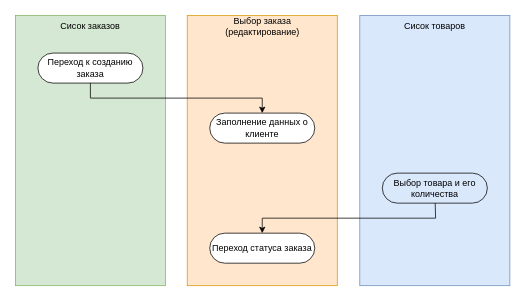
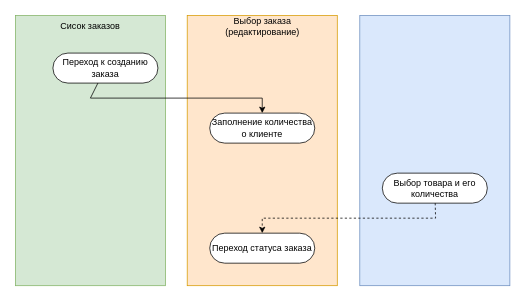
  <mxCell id="0" />
  <mxCell id="1" parent="0" />
  <mxCell id="2" value="" style="whiteSpace=wrap;html=1;fillColor=#ffe6cc;strokeColor=#d79b00;" parent="1" vertex="1"><mxGeometry x="249" y="20" width="200" height="360" as="geometry" /></mxCell>
  <mxCell id="3" value="" style="whiteSpace=wrap;html=1;fillColor=#d5e8d4;strokeColor=#82b366;" parent="1" vertex="1"><mxGeometry x="20" y="20" width="200" height="360" as="geometry" /></mxCell>
  <mxCell id="4" value="Сисок заказов" style="text;html=1;align=center;verticalAlign=middle;whiteSpace=wrap;rounded=0;fontColor=#000000;" parent="1" vertex="1"><mxGeometry x="75" y="20" width="90" height="30" as="geometry" /></mxCell>
  <mxCell id="5" value="Выбор заказа (редактирование)" style="text;html=1;align=center;verticalAlign=middle;whiteSpace=wrap;rounded=0;fontColor=#000000;" parent="1" vertex="1"><mxGeometry x="293.5" y="20" width="111" height="30" as="geometry" /></mxCell>
- <mxCell id="6" value="Переход к созданию заказа" style="rounded=1;whiteSpace=wrap;html=1;arcSize=50;" parent="1" vertex="1"><mxGeometry x="50" y="70" width="140" height="40" as="geometry" /></mxCell>
- <mxCell id="7" value="Заполнение данных о клиенте" style="rounded=1;whiteSpace=wrap;html=1;arcSize=50;" parent="1" vertex="1"><mxGeometry x="279" y="150" width="140" height="40" as="geometry" /></mxCell>
+ <mxCell id="6" value="Переход к созданию заказа" style="rounded=1;whiteSpace=wrap;html=1;arcSize=50;" parent="1" vertex="1"><mxGeometry x="70" y="70" width="140" height="40" as="geometry" /></mxCell>
+ <mxCell id="7" value="Заполнение количества о клиенте" style="rounded=1;whiteSpace=wrap;html=1;arcSize=50;" parent="1" vertex="1"><mxGeometry x="279" y="150" width="140" height="40" as="geometry" /></mxCell>
  <mxCell id="8" value="" style="endArrow=classic;html=1;rounded=0;" parent="1" source="6" target="7" edge="1"><mxGeometry width="50" height="50" relative="1" as="geometry"><mxPoint x="109" y="200" as="sourcePoint" /><mxPoint x="159" y="150" as="targetPoint" /><Array as="points"><mxPoint x="120" y="130" /><mxPoint x="349" y="130" /></Array></mxGeometry></mxCell>
  <mxCell id="9" value="" style="whiteSpace=wrap;html=1;fillColor=#dae8fc;strokeColor=#6c8ebf;" parent="1" vertex="1"><mxGeometry x="479" y="20" width="200" height="360" as="geometry" /></mxCell>
- <mxCell id="10" value="Сисок товаров" style="text;html=1;align=center;verticalAlign=middle;whiteSpace=wrap;rounded=0;fontColor=#000000;" parent="1" vertex="1"><mxGeometry x="534" y="20" width="90" height="30" as="geometry" /></mxCell>
- <mxCell id="11" value="Выбор товара и его количества" style="rounded=1;whiteSpace=wrap;html=1;arcSize=50;fillColor=#dae8fc;" parent="1" vertex="1"><mxGeometry x="509" y="230" width="140" height="40" as="geometry" /></mxCell>
+ <mxCell id="11" value="Выбор товара и его количества" style="rounded=1;whiteSpace=wrap;html=1;arcSize=50;" parent="1" vertex="1"><mxGeometry x="509" y="230" width="140" height="40" as="geometry" /></mxCell>
  <mxCell id="12" value="Переход статуса заказа" style="rounded=1;whiteSpace=wrap;html=1;arcSize=50;" vertex="1" parent="1"><mxGeometry x="279" y="310" width="140" height="40" as="geometry" /></mxCell>
- <mxCell id="13" value="" style="endArrow=classic;html=1;rounded=0;" edge="1" parent="1" source="11" target="12"><mxGeometry width="50" height="50" relative="1" as="geometry"><mxPoint x="320" y="280" as="sourcePoint" /><mxPoint x="370" y="230" as="targetPoint" /><Array as="points"><mxPoint x="580" y="290" /><mxPoint x="349" y="290" /></Array></mxGeometry></mxCell>
+ <mxCell id="13" value="" style="endArrow=classic;html=1;rounded=0;dashed=1;" edge="1" parent="1" source="11" target="12"><mxGeometry width="50" height="50" relative="1" as="geometry"><mxPoint x="320" y="280" as="sourcePoint" /><mxPoint x="370" y="230" as="targetPoint" /><Array as="points"><mxPoint x="580" y="290" /><mxPoint x="349" y="290" /></Array></mxGeometry></mxCell>
